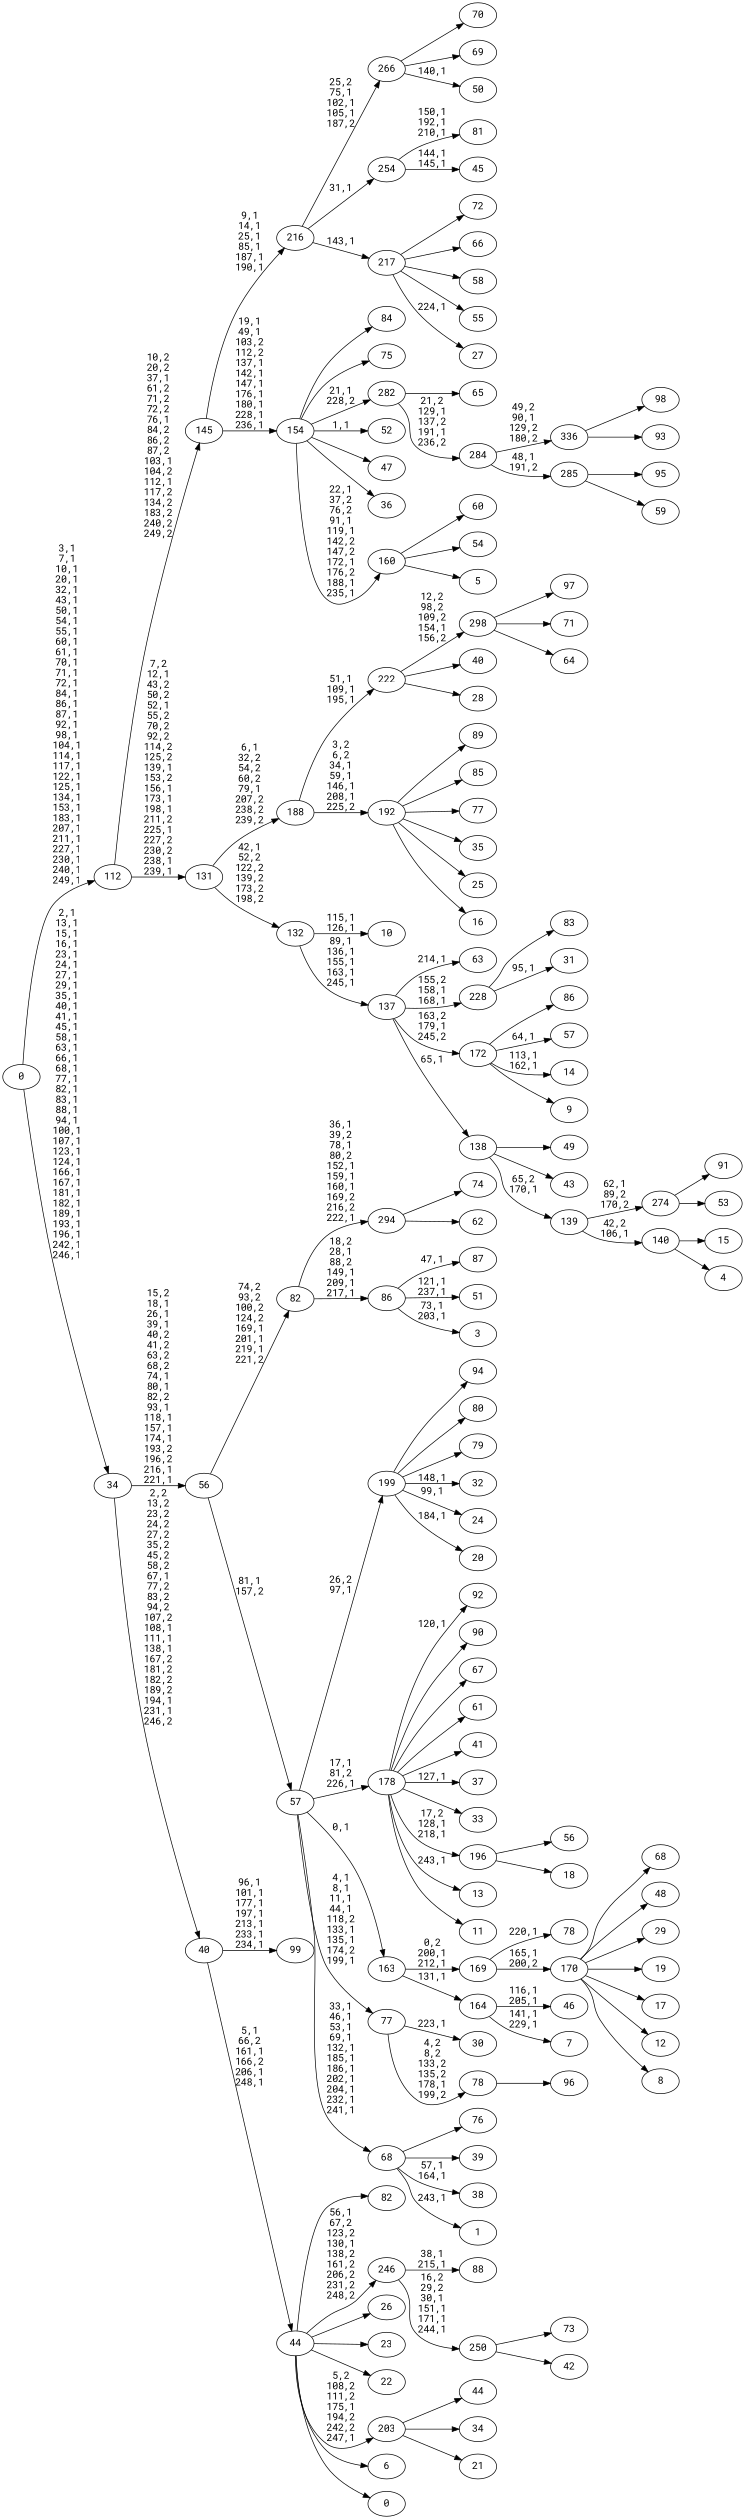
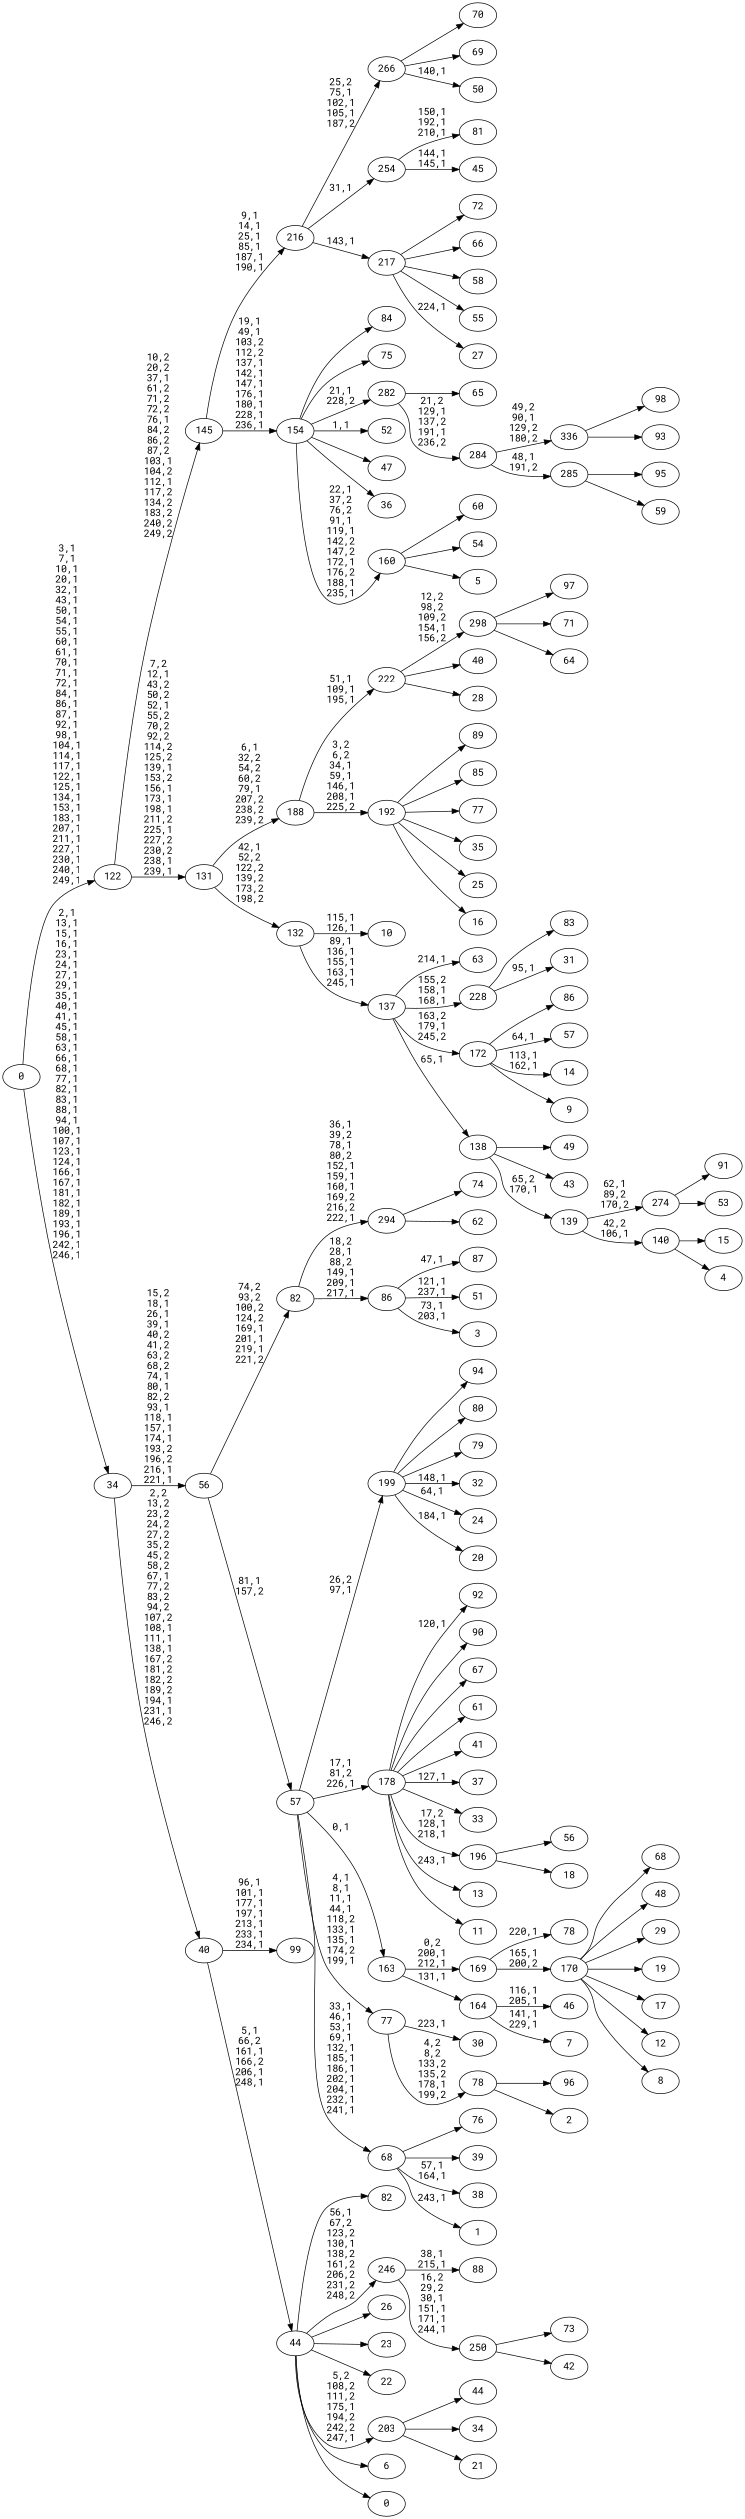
  digraph {
    fontname="Roboto Mono"
    rankdir=LR
    node [fontname="Roboto Mono"]
    edge [fontname="Roboto Mono"]
    n1 [label=99]
    n2 [label=98]
    n3 [label=97]
    n4 [label=96]
    n5 [label=95]
    n6 [label=94]
    n7 [label=93]
    336
    n9 [label=92]
    n10 [label=91]
    n11 [label=90]
    n12 [label=89]
    n13 [label=88]
    n14 [label=87]
    n15 [label=86]
    n16 [label=85]
    n17 [label=84]
    n18 [label=83]
    n19 [label=82]
    n20 [label=81]
    n21 [label=80]
    n22 [label=79]
    n23 [label=78]
    n24 [label=77]
    n25 [label=76]
    n26 [label=75]
    n27 [label=74]
    n28 [label=73]
    n29 [label=72]
    n30 [label=71]
    n31 [label=70]
    n32 [label=69]
    n33 [label=68]
    n34 [label=67]
    n35 [label=66]
    n36 [label=65]
    n37 [label=64]
    298
    n39 [label=63]
    n40 [label=62]
    294
    n42 [label=61]
    n43 [label=60]
    n44 [label=59]
    285
    284
    282
    n48 [label=58]
    n49 [label=57]
    n50 [label=56]
    n51 [label=55]
    n52 [label=54]
    n53 [label=53]
    274
    n55 [label=52]
    n56 [label=51]
    n57 [label=50]
    266
    n59 [label=49]
    n60 [label=48]
    n61 [label=47]
    n62 [label=46]
    n63 [label=45]
    254
    n65 [label=44]
    n66 [label=43]
    n67 [label=42]
    250
    246
    n70 [label=41]
    n71 [label=40]
    n72 [label=39]
    n73 [label=38]
    n74 [label=37]
    n75 [label=36]
    n76 [label=35]
    n77 [label=34]
    n78 [label=33]
    n79 [label=32]
    n80 [label=31]
    228
    n82 [label=30]
    n83 [label=29]
    n84 [label=28]
    222
    n86 [label=27]
    217
    216
    n89 [label=26]
    n90 [label=25]
    n91 [label=24]
    n92 [label=23]
    n93 [label=22]
    n94 [label=21]
    203
    n96 [label=20]
    199
    n98 [label=19]
    n99 [label=18]
    196
    n101 [label=17]
    n102 [label=16]
    192
    188
    n105 [label=15]
    n106 [label=14]
    n107 [label=13]
    n108 [label=12]
    n109 [label=11]
    178
    n111 [label=10]
    n112 [label=9]
    172
    n114 [label=8]
    170
    169
    n117 [label=7]
    164
    163
    n120 [label=6]
    n121 [label=5]
    160
    154
    145
    n125 [label=4]
    140
    139
    138
    137
    132
    131
-   122 [label=112]
+   122
    n133 [label=3]
    86
    82
+   n136 [label=2]
    78
    77
    n139 [label=1]
    68
    57
    56
    n143 [label=0]
    44
    40
    34
    0
    336 -> n2
    336 -> n7
    298 -> n3
    298 -> n30
    298 -> n37
    294 -> n27
    294 -> n40
    285 -> n5
    285 -> n44
    284 -> 336 [label="49,2\n90,1\n129,2\n180,2"]
    284 -> 285 [label="48,1\n191,2"]
    282 -> n36
    282 -> 284 [label="21,2\n129,1\n137,2\n191,1\n236,2"]
    274 -> n10
    274 -> n53
    266 -> n31
    266 -> n32
    266 -> n57 [label="140,1"]
    254 -> n20 [label="150,1\n192,1\n210,1"]
    254 -> n63 [label="144,1\n145,1"]
    250 -> n28
    250 -> n67
    246 -> n13 [label="38,1\n215,1"]
    246 -> 250 [label="16,2\n29,2\n30,1\n151,1\n171,1\n244,1"]
    228 -> n18
    228 -> n80 [label="95,1"]
    222 -> 298 [label="12,2\n98,2\n109,2\n154,1\n156,2"]
    222 -> n71
    222 -> n84
    217 -> n29
    217 -> n35
    217 -> n48
    217 -> n51
    217 -> n86 [label="224,1"]
    216 -> 266 [label="25,2\n75,1\n102,1\n105,1\n187,2"]
    216 -> 254 [label="31,1"]
    216 -> 217 [label="143,1"]
    203 -> n65
    203 -> n77
    203 -> n94
    199 -> n6
    199 -> n21
    199 -> n22
    199 -> n79 [label="148,1"]
-   199 -> n91 [label="99,1"]
+   199 -> n91 [label="64,1"]
    199 -> n96 [label="184,1"]
    196 -> n50
    196 -> n99
    192 -> n12
    192 -> n16
    192 -> n24
    192 -> n76
    192 -> n90
    192 -> n102
    188 -> 222 [label="51,1\n109,1\n195,1"]
    188 -> 192 [label="3,2\n6,2\n34,1\n59,1\n146,1\n208,1\n225,2"]
    178 -> n9 [label="120,1"]
    178 -> n11
    178 -> n34
    178 -> n42
    178 -> n70
    178 -> n74 [label="127,1"]
    178 -> n78
    178 -> 196 [label="17,2\n128,1\n218,1"]
    178 -> n107 [label="243,1"]
    178 -> n109
    172 -> n15
    172 -> n49 [label="64,1"]
    172 -> n106 [label="113,1\n162,1"]
    172 -> n112
    170 -> n33
    170 -> n60
    170 -> n83
    170 -> n98
    170 -> n101
    170 -> n108
    170 -> n114
    169 -> n23 [label="220,1"]
    169 -> 170 [label="165,1\n200,2"]
    164 -> n62 [label="116,1\n205,1"]
    164 -> n117 [label="141,1\n229,1"]
    163 -> 169 [label="0,2\n200,1\n212,1"]
    163 -> 164 [label="131,1"]
    160 -> n43
    160 -> n52
    160 -> n121
    154 -> n17
    154 -> n26
    154 -> 282 [label="21,1\n228,2"]
    154 -> n55 [label="1,1"]
    154 -> n61
    154 -> n75
    154 -> 160 [label="22,1\n37,2\n76,2\n91,1\n119,1\n142,2\n147,2\n172,1\n176,2\n188,1\n235,1"]
    145 -> 216 [label="9,1\n14,1\n25,1\n85,1\n187,1\n190,1"]
    145 -> 154 [label="19,1\n49,1\n103,2\n112,2\n137,1\n142,1\n147,1\n176,1\n180,1\n228,1\n236,1"]
    140 -> n105
    140 -> n125
    139 -> 274 [label="62,1\n89,2\n170,2"]
    139 -> 140 [label="42,2\n106,1"]
    138 -> n59
    138 -> n66
    138 -> 139 [label="65,2\n170,1"]
    137 -> n39 [label="214,1"]
    137 -> 228 [label="155,2\n158,1\n168,1"]
    137 -> 172 [label="163,2\n179,1\n245,2"]
    137 -> 138 [label="65,1"]
    132 -> n111 [label="115,1\n126,1"]
    132 -> 137 [label="89,1\n136,1\n155,1\n163,1\n245,1"]
    131 -> 188 [label="6,1\n32,2\n54,2\n60,2\n79,1\n207,2\n238,2\n239,2"]
    131 -> 132 [label="42,1\n52,2\n122,2\n139,2\n173,2\n198,2"]
    122 -> 145 [label="10,2\n20,2\n37,1\n61,2\n71,2\n72,2\n76,1\n84,2\n86,2\n87,2\n103,1\n104,2\n112,1\n117,2\n134,2\n183,2\n240,2\n249,2"]
    122 -> 131 [label="7,2\n12,1\n43,2\n50,2\n52,1\n55,2\n70,2\n92,2\n114,2\n125,2\n139,1\n153,2\n156,1\n173,1\n198,1\n211,2\n225,1\n227,2\n230,2\n238,1\n239,1"]
    86 -> n14 [label="47,1"]
    86 -> n56 [label="121,1\n237,1"]
    86 -> n133 [label="73,1\n203,1"]
    82 -> 294 [label="36,1\n39,2\n78,1\n80,2\n152,1\n159,1\n160,1\n169,2\n216,2\n222,1"]
    82 -> 86 [label="18,2\n28,1\n88,2\n149,1\n209,1\n217,1"]
    78 -> n4
+   78 -> n136
    77 -> n82 [label="223,1"]
    77 -> 78 [label="4,2\n8,2\n133,2\n135,2\n178,1\n199,2"]
    68 -> n25
    68 -> n72
    68 -> n73 [label="57,1\n164,1"]
    68 -> n139 [label="243,1"]
    57 -> 199 [label="26,2\n97,1"]
    57 -> 178 [label="17,1\n81,2\n226,1"]
    57 -> 163 [label="0,1"]
    57 -> 77 [label="4,1\n8,1\n11,1\n44,1\n118,2\n133,1\n135,1\n174,2\n199,1"]
    57 -> 68 [label="33,1\n46,1\n53,1\n69,1\n132,1\n185,1\n186,1\n202,1\n204,1\n232,1\n241,1"]
    56 -> 82 [label="74,2\n93,2\n100,2\n124,2\n169,1\n201,1\n219,1\n221,2"]
    56 -> 57 [label="81,1\n157,2"]
    44 -> n19
    44 -> 246 [label="56,1\n67,2\n123,2\n130,1\n138,2\n161,2\n206,2\n231,2\n248,2"]
    44 -> n89
    44 -> n92
    44 -> n93
    44 -> 203 [label="5,2\n108,2\n111,2\n175,1\n194,2\n242,2\n247,1"]
    44 -> n120
    44 -> n143
    40 -> n1 [label="96,1\n101,1\n177,1\n197,1\n213,1\n233,1\n234,1"]
    40 -> 44 [label="5,1\n66,2\n161,1\n166,2\n206,1\n248,1"]
    34 -> 56 [label="15,2\n18,1\n26,1\n39,1\n40,2\n41,2\n63,2\n68,2\n74,1\n80,1\n82,2\n93,1\n118,1\n157,1\n174,1\n193,2\n196,2\n216,1\n221,1"]
    34 -> 40 [label="2,2\n13,2\n23,2\n24,2\n27,2\n35,2\n45,2\n58,2\n67,1\n77,2\n83,2\n94,2\n107,2\n108,1\n111,1\n138,1\n167,2\n181,2\n182,2\n189,2\n194,1\n231,1\n246,2"]
    0 -> 122 [label="3,1\n7,1\n10,1\n20,1\n32,1\n43,1\n50,1\n54,1\n55,1\n60,1\n61,1\n70,1\n71,1\n72,1\n84,1\n86,1\n87,1\n92,1\n98,1\n104,1\n114,1\n117,1\n122,1\n125,1\n134,1\n153,1\n183,1\n207,1\n211,1\n227,1\n230,1\n240,1\n249,1"]
    0 -> 34 [label="2,1\n13,1\n15,1\n16,1\n23,1\n24,1\n27,1\n29,1\n35,1\n40,1\n41,1\n45,1\n58,1\n63,1\n66,1\n68,1\n77,1\n82,1\n83,1\n88,1\n94,1\n100,1\n107,1\n123,1\n124,1\n166,1\n167,1\n181,1\n182,1\n189,1\n193,1\n196,1\n242,1\n246,1"]
  }
